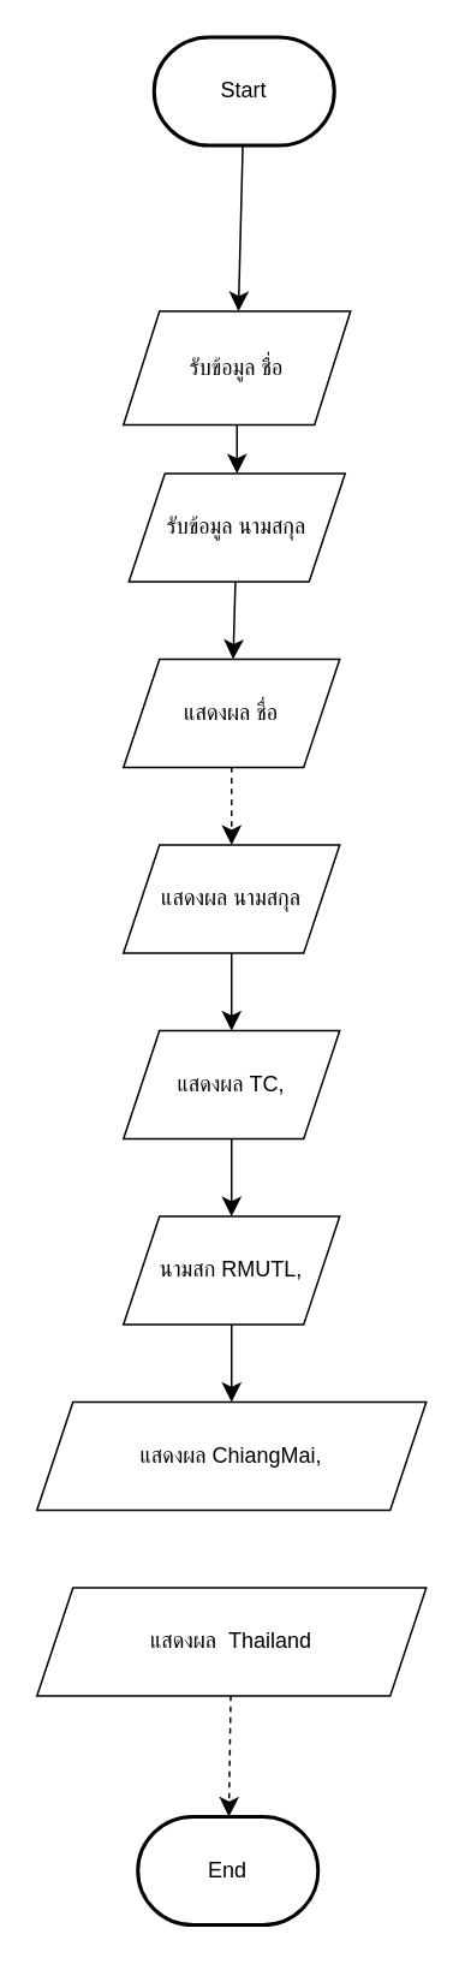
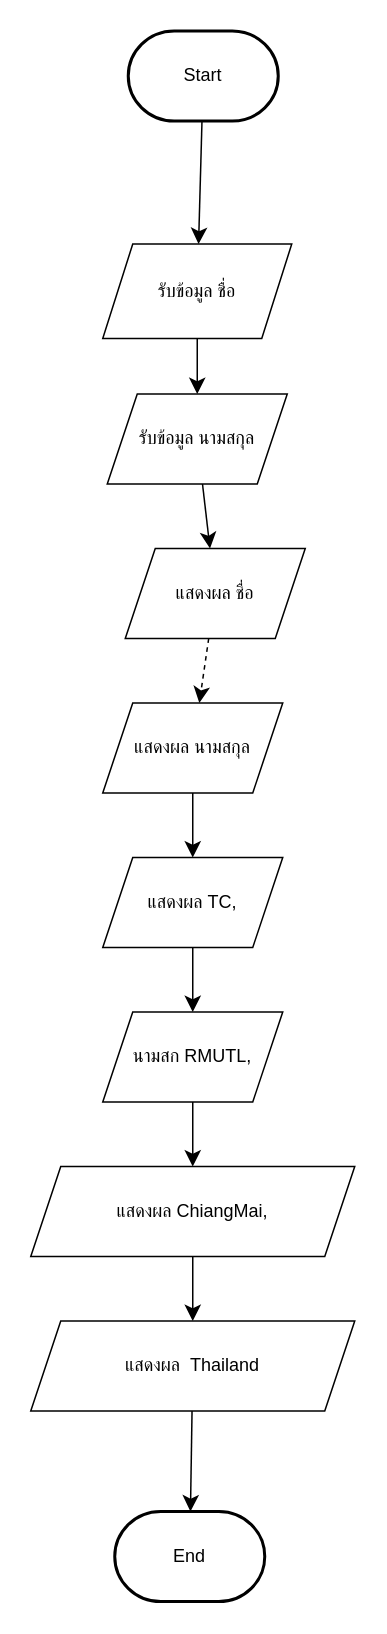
  <mxCell id="0" />
  <mxCell id="1" parent="0" />
  <mxCell id="2" value="" style="edgeStyle=none;curved=1;rounded=0;orthogonalLoop=1;jettySize=auto;html=1;fontSize=12;startSize=8;endSize=8;" edge="1" parent="1" source="3" target="5"><mxGeometry relative="1" as="geometry" /></mxCell>
- <mxCell id="3" value="รับข้อมูล ชื่อ" style="shape=parallelogram;perimeter=parallelogramPerimeter;whiteSpace=wrap;html=1;fixedSize=1;rounded=1;arcSize=0;" vertex="1" parent="1"><mxGeometry x="68" y="172" width="126" height="63" as="geometry" /></mxCell>
+ <mxCell id="3" value="รับข้อมูล ชื่อ" style="shape=parallelogram;perimeter=parallelogramPerimeter;whiteSpace=wrap;html=1;fixedSize=1;rounded=1;arcSize=0;" vertex="1" parent="1"><mxGeometry x="68" y="162" width="126" height="63" as="geometry" /></mxCell>
  <mxCell id="4" value="" style="edgeStyle=none;curved=1;rounded=0;orthogonalLoop=1;jettySize=auto;html=1;fontSize=12;startSize=8;endSize=8;" edge="1" parent="1" source="5" target="7"><mxGeometry relative="1" as="geometry" /></mxCell>
  <mxCell id="5" value="รับข้อมูล นามสกุล" style="shape=parallelogram;perimeter=parallelogramPerimeter;whiteSpace=wrap;html=1;fixedSize=1;rounded=1;arcSize=0;" vertex="1" parent="1"><mxGeometry x="71" y="262" width="120" height="60" as="geometry" /></mxCell>
  <mxCell id="6" value="" style="edgeStyle=none;curved=1;rounded=0;orthogonalLoop=1;jettySize=auto;html=1;fontSize=12;startSize=8;endSize=8;dashed=1;" edge="1" parent="1" source="7" target="9"><mxGeometry relative="1" as="geometry" /></mxCell>
- <mxCell id="7" value="แสดงผล ชื่อ" style="shape=parallelogram;perimeter=parallelogramPerimeter;whiteSpace=wrap;html=1;fixedSize=1;rounded=1;arcSize=0;" vertex="1" parent="1"><mxGeometry x="68" y="365" width="120" height="60" as="geometry" /></mxCell>
+ <mxCell id="7" value="แสดงผล ชื่อ" style="shape=parallelogram;perimeter=parallelogramPerimeter;whiteSpace=wrap;html=1;fixedSize=1;rounded=1;arcSize=0;" vertex="1" parent="1"><mxGeometry x="83" y="365" width="120" height="60" as="geometry" /></mxCell>
  <mxCell id="8" value="" style="edgeStyle=none;curved=1;rounded=0;orthogonalLoop=1;jettySize=auto;html=1;fontSize=12;startSize=8;endSize=8;" edge="1" parent="1" source="9" target="11"><mxGeometry relative="1" as="geometry" /></mxCell>
  <mxCell id="9" value="แสดงผล นามสกุล" style="shape=parallelogram;perimeter=parallelogramPerimeter;whiteSpace=wrap;html=1;fixedSize=1;rounded=1;arcSize=0;" vertex="1" parent="1"><mxGeometry x="68" y="468" width="120" height="60" as="geometry" /></mxCell>
  <mxCell id="10" value="" style="edgeStyle=none;curved=1;rounded=0;orthogonalLoop=1;jettySize=auto;html=1;fontSize=12;startSize=8;endSize=8;" edge="1" parent="1" source="11" target="13"><mxGeometry relative="1" as="geometry" /></mxCell>
  <mxCell id="11" value="แสดงผล TC," style="shape=parallelogram;perimeter=parallelogramPerimeter;whiteSpace=wrap;html=1;fixedSize=1;rounded=1;arcSize=0;" vertex="1" parent="1"><mxGeometry x="68" y="571" width="120" height="60" as="geometry" /></mxCell>
  <mxCell id="12" value="" style="edgeStyle=none;curved=1;rounded=0;orthogonalLoop=1;jettySize=auto;html=1;fontSize=12;startSize=8;endSize=8;" edge="1" parent="1" source="13" target="15"><mxGeometry relative="1" as="geometry" /></mxCell>
  <mxCell id="13" value="นามสก RMUTL," style="shape=parallelogram;perimeter=parallelogramPerimeter;whiteSpace=wrap;html=1;fixedSize=1;rounded=1;arcSize=0;" vertex="1" parent="1"><mxGeometry x="68" y="674" width="120" height="60" as="geometry" /></mxCell>
+ <mxCell id="14" value="" style="edgeStyle=none;curved=1;rounded=0;orthogonalLoop=1;jettySize=auto;html=1;fontSize=12;startSize=8;endSize=8;" edge="1" parent="1" source="15" target="17"><mxGeometry relative="1" as="geometry" /></mxCell>
  <mxCell id="15" value="แสดงผล ChiangMai," style="shape=parallelogram;perimeter=parallelogramPerimeter;whiteSpace=wrap;html=1;fixedSize=1;rounded=1;arcSize=0;" vertex="1" parent="1"><mxGeometry x="20" y="777" width="216" height="60" as="geometry" /></mxCell>
- <mxCell id="16" value="" style="edgeStyle=none;curved=1;rounded=0;orthogonalLoop=1;jettySize=auto;html=1;fontSize=12;startSize=8;endSize=8;dashed=1;" edge="1" parent="1" source="17" target="20"><mxGeometry relative="1" as="geometry" /></mxCell>
+ <mxCell id="16" value="" style="edgeStyle=none;curved=1;rounded=0;orthogonalLoop=1;jettySize=auto;html=1;fontSize=12;startSize=8;endSize=8;" edge="1" parent="1" source="17" target="20"><mxGeometry relative="1" as="geometry" /></mxCell>
  <mxCell id="17" value="แสดงผล &amp;nbsp;Thailand" style="shape=parallelogram;perimeter=parallelogramPerimeter;whiteSpace=wrap;html=1;fixedSize=1;rounded=1;arcSize=0;" vertex="1" parent="1"><mxGeometry x="20" y="880" width="216" height="60" as="geometry" /></mxCell>
  <mxCell id="18" value="" style="edgeStyle=none;curved=1;rounded=0;orthogonalLoop=1;jettySize=auto;html=1;fontSize=12;startSize=8;endSize=8;" edge="1" parent="1" source="19" target="3"><mxGeometry relative="1" as="geometry" /></mxCell>
  <mxCell id="19" value="Start" style="strokeWidth=2;html=1;shape=mxgraph.flowchart.terminator;whiteSpace=wrap;" vertex="1" parent="1"><mxGeometry x="85" y="20" width="100" height="60" as="geometry" /></mxCell>
  <mxCell id="20" value="End" style="strokeWidth=2;html=1;shape=mxgraph.flowchart.terminator;whiteSpace=wrap;" vertex="1" parent="1"><mxGeometry x="76" y="1007" width="100" height="60" as="geometry" /></mxCell>
